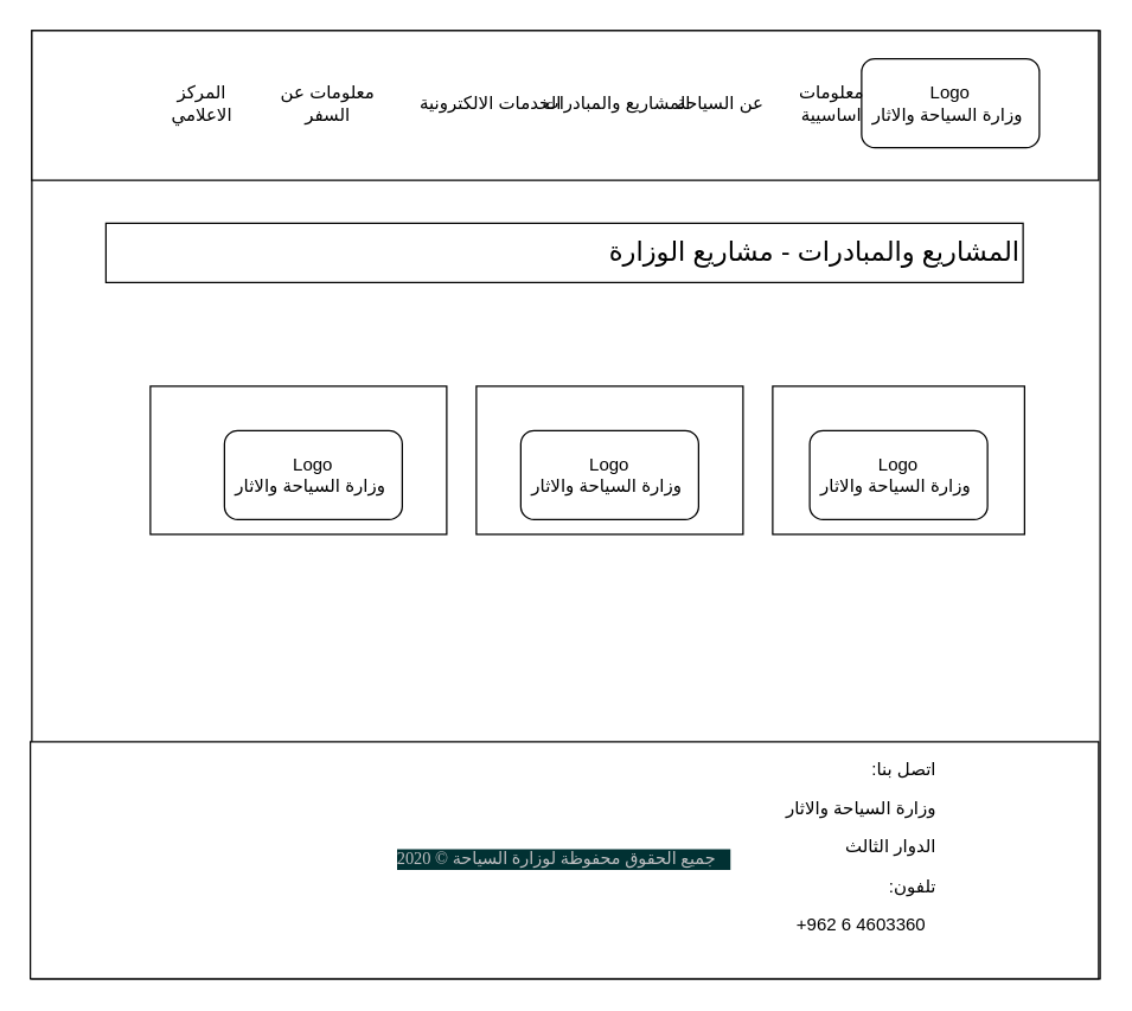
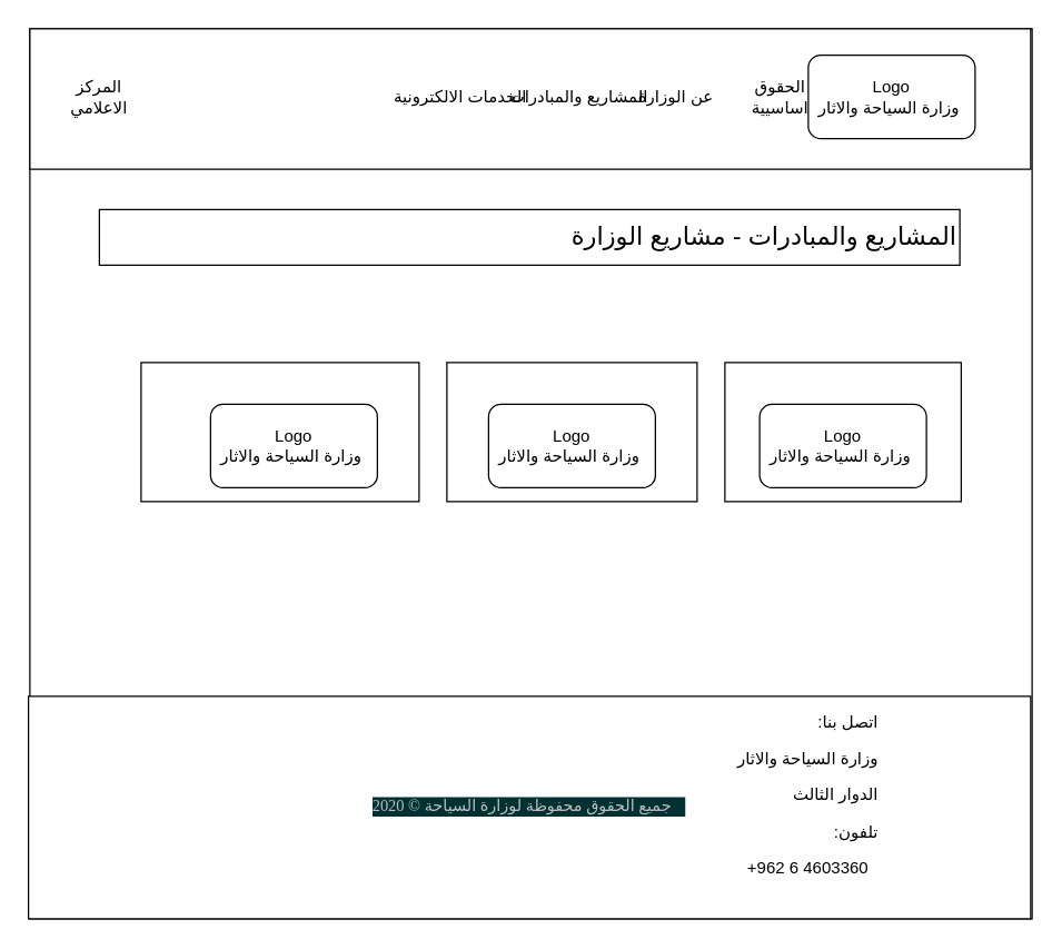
  <mxCell id="0" />
  <mxCell id="1" parent="0" />
  <mxCell id="2" value="" style="rounded=0;whiteSpace=wrap;html=1;fontStyle=1" vertex="1" parent="1"><mxGeometry x="21" y="20" width="721" height="640" as="geometry" /></mxCell>
  <mxCell id="3" value="&lt;div class=&quot;sct-copyright&quot; style=&quot;box-sizing: border-box ; color: rgb(189 , 190 , 192) ; float: right ; padding-left: 0px ; padding-right: 0.9em ; font-family: &amp;#34;newfont&amp;#34; ; font-size: 11.52px ; text-align: left ; background-color: rgb(1 , 49 , 51)&quot;&gt;جميع الحقوق محفوظة لوزارة السياحة ©&amp;nbsp;2020&lt;/div&gt;&lt;div&gt;&lt;br&gt;&lt;/div&gt;" style="rounded=0;whiteSpace=wrap;html=1;" vertex="1" parent="1"><mxGeometry x="20" y="500" width="721" height="160" as="geometry" /></mxCell>
  <mxCell id="4" value="&lt;p class=&quot;MsoNormal&quot; align=&quot;right&quot; style=&quot;text-align: right&quot;&gt;&lt;span lang=&quot;AR-SA&quot; dir=&quot;RTL&quot; style=&quot;font-family: &amp;#34;arial&amp;#34; , sans-serif&quot;&gt;&lt;span style=&quot;background-color: rgb(255 , 255 , 255)&quot;&gt;اتصل بنا:&lt;/span&gt;&lt;span style=&quot;background-color: yellow&quot;&gt;&lt;/span&gt;&lt;/span&gt;&lt;/p&gt;&lt;p class=&quot;MsoNormal&quot; align=&quot;right&quot; style=&quot;text-align: right&quot;&gt;&lt;span lang=&quot;AR-SA&quot; dir=&quot;RTL&quot; style=&quot;font-family: &amp;#34;arial&amp;#34; , sans-serif&quot;&gt;&lt;span style=&quot;background-color: rgb(255 , 255 , 255)&quot;&gt;وزارة السياحة والاثار&lt;/span&gt;&lt;/span&gt;&lt;/p&gt;&lt;p class=&quot;MsoNormal&quot; align=&quot;right&quot; style=&quot;text-align: right&quot;&gt;&lt;span lang=&quot;AR-SA&quot; dir=&quot;RTL&quot; style=&quot;font-family: &amp;#34;arial&amp;#34; , sans-serif&quot;&gt;&lt;span style=&quot;background-color: rgb(255 , 255 , 255)&quot;&gt;الدوار الثالث&amp;nbsp;&lt;/span&gt;&lt;/span&gt;&lt;/p&gt;&lt;p class=&quot;MsoNormal&quot; align=&quot;right&quot; style=&quot;text-align: right&quot;&gt;&lt;span lang=&quot;AR-SA&quot; dir=&quot;RTL&quot; style=&quot;font-family: &amp;#34;arial&amp;#34; , sans-serif&quot;&gt;&lt;span style=&quot;background-color: rgb(255 , 255 , 255)&quot;&gt;تلفون:&lt;/span&gt;&lt;/span&gt;&lt;/p&gt;&lt;span style=&quot;line-height: 107% ; font-family: &amp;#34;arial&amp;#34; , sans-serif&quot;&gt;&lt;font style=&quot;font-size: 12px&quot;&gt;+962 6 4603360&lt;/font&gt;&lt;/span&gt;" style="text;html=1;strokeColor=none;fillColor=none;align=center;verticalAlign=middle;whiteSpace=wrap;rounded=0;" vertex="1" parent="1"><mxGeometry x="501" y="500" width="160" height="130" as="geometry" /></mxCell>
  <mxCell id="5" value="&lt;font style=&quot;font-size: 18px&quot;&gt;المشاريع والمبادرات - مشاريع الوزارة&lt;/font&gt;" style="whiteSpace=wrap;html=1;align=right;rounded=0;" vertex="1" parent="1"><mxGeometry x="71" y="150" width="619" height="40" as="geometry" /></mxCell>
  <mxCell id="6" value="" style="rounded=0;whiteSpace=wrap;html=1;" vertex="1" parent="1"><mxGeometry x="21" y="20" width="720" height="101" as="geometry" /></mxCell>
  <mxCell id="7" value="Logo&lt;br&gt;وزارة السياحة والاثار&amp;nbsp;" style="rounded=1;whiteSpace=wrap;html=1;" vertex="1" parent="1"><mxGeometry x="581" y="39" width="120" height="60" as="geometry" /></mxCell>
- <mxCell id="8" value="معلومات اساسيية" style="text;html=1;strokeColor=none;fillColor=none;align=center;verticalAlign=middle;whiteSpace=wrap;rounded=0;" vertex="1" parent="1"><mxGeometry x="531" y="59" width="60" height="20" as="geometry" /></mxCell>
- <mxCell id="9" value="عن السياحة" style="text;html=1;strokeColor=none;fillColor=none;align=center;verticalAlign=middle;whiteSpace=wrap;rounded=0;" vertex="1" parent="1"><mxGeometry x="451" y="59" width="70" height="20" as="geometry" /></mxCell>
+ <mxCell id="8" value="الحقوق اساسيية" style="text;html=1;strokeColor=none;fillColor=none;align=center;verticalAlign=middle;whiteSpace=wrap;rounded=0;" vertex="1" parent="1"><mxGeometry x="531" y="59" width="60" height="20" as="geometry" /></mxCell>
+ <mxCell id="9" value="عن الوزارة" style="text;html=1;strokeColor=none;fillColor=none;align=center;verticalAlign=middle;whiteSpace=wrap;rounded=0;" vertex="1" parent="1"><mxGeometry x="451" y="59" width="70" height="20" as="geometry" /></mxCell>
  <mxCell id="10" value="المشاريع والمبادرات" style="text;html=1;strokeColor=none;fillColor=none;align=center;verticalAlign=middle;whiteSpace=wrap;rounded=0;" vertex="1" parent="1"><mxGeometry x="361" y="59" width="110" height="20" as="geometry" /></mxCell>
  <mxCell id="11" value="الخدمات الالكترونية" style="text;html=1;strokeColor=none;fillColor=none;align=center;verticalAlign=middle;whiteSpace=wrap;rounded=0;" vertex="1" parent="1"><mxGeometry x="271" y="59" width="120" height="20" as="geometry" /></mxCell>
- <mxCell id="12" value="معلومات عن السفر" style="text;html=1;strokeColor=none;fillColor=none;align=center;verticalAlign=middle;whiteSpace=wrap;rounded=0;" vertex="1" parent="1"><mxGeometry x="181" y="59" width="80" height="20" as="geometry" /></mxCell>
- <mxCell id="13" value="المركز الاعلامي" style="text;html=1;strokeColor=none;fillColor=none;align=center;verticalAlign=middle;whiteSpace=wrap;rounded=0;" vertex="1" parent="1"><mxGeometry x="101" y="59" width="70" height="20" as="geometry" /></mxCell>
+ <mxCell id="13" value="المركز الاعلامي" style="text;html=1;strokeColor=none;fillColor=none;align=center;verticalAlign=middle;whiteSpace=wrap;rounded=0;" vertex="1" parent="1"><mxGeometry x="36" y="59" width="70" height="20" as="geometry" /></mxCell>
  <mxCell id="14" value="" style="rounded=0;whiteSpace=wrap;html=1;" vertex="1" parent="1"><mxGeometry x="521" y="260" width="170" height="100" as="geometry" /></mxCell>
  <mxCell id="15" value="Logo&lt;br&gt;وزارة السياحة والاثار&amp;nbsp;" style="rounded=1;whiteSpace=wrap;html=1;" vertex="1" parent="1"><mxGeometry x="546" y="290" width="120" height="60" as="geometry" /></mxCell>
  <mxCell id="16" value="" style="rounded=0;whiteSpace=wrap;html=1;" vertex="1" parent="1"><mxGeometry x="321" y="260" width="180" height="100" as="geometry" /></mxCell>
  <mxCell id="17" value="Logo&lt;br&gt;وزارة السياحة والاثار&amp;nbsp;" style="rounded=1;whiteSpace=wrap;html=1;" vertex="1" parent="1"><mxGeometry x="351" y="290" width="120" height="60" as="geometry" /></mxCell>
  <mxCell id="18" value="" style="rounded=0;whiteSpace=wrap;html=1;" vertex="1" parent="1"><mxGeometry x="101" y="260" width="200" height="100" as="geometry" /></mxCell>
  <mxCell id="19" value="Logo&lt;br&gt;وزارة السياحة والاثار&amp;nbsp;" style="rounded=1;whiteSpace=wrap;html=1;" vertex="1" parent="1"><mxGeometry x="151" y="290" width="120" height="60" as="geometry" /></mxCell>
